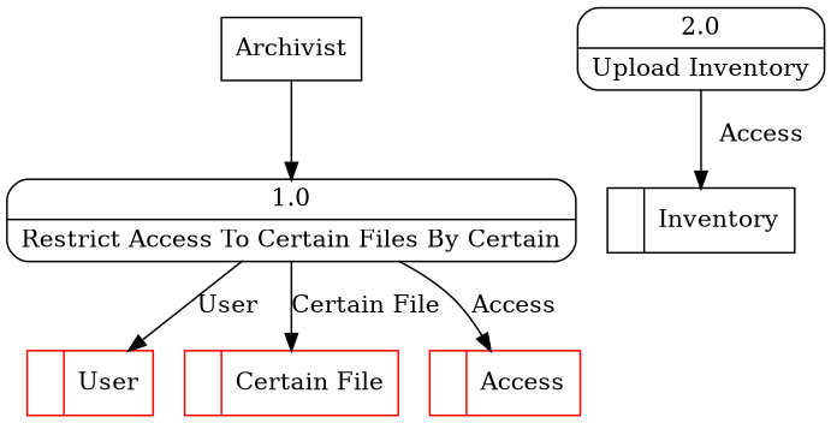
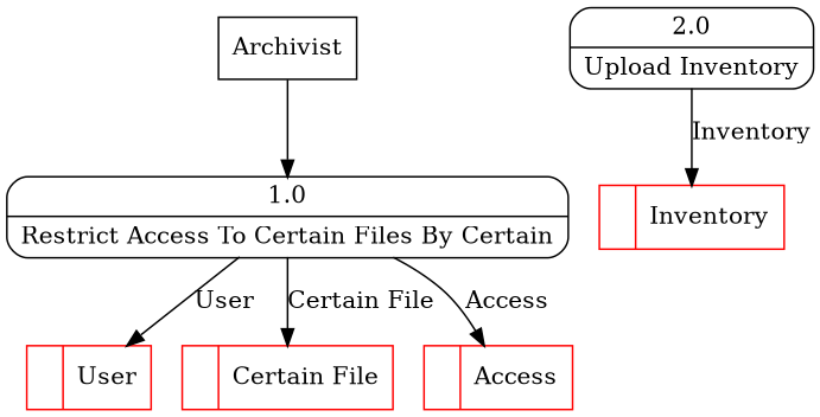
  digraph {
    node [shape=record]
    n1 [color=red label="<f0>  |<f1> User "]
    n2 [color=red label="<f0>  |<f1> Certain File "]
    n3 [color=red label="<f0>  |<f1> Access "]
-   n4 [label="<f0>  |<f1> Inventory "]
+   n4 [label="<f0>  |<f1> Inventory " color=red]
    n5 [label=Archivist shape=box]
    n6 [label="{<f0> 1.0|<f1> Restrict Access To Certain Files By Certain }" shape=Mrecord]
    n7 [label="{<f0> 2.0|<f1> Upload Inventory }" shape=Mrecord]
    n5 -> n6
    n6 -> n1 [label=User]
    n6 -> n2 [label="Certain File"]
    n6 -> n3 [label=Access]
-   n7 -> n4 [label=Access]
+   n7 -> n4 [label=Inventory]
  }
